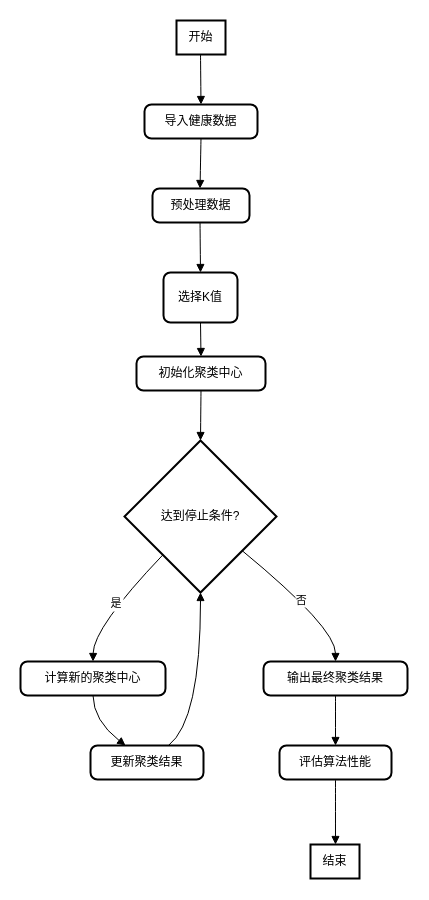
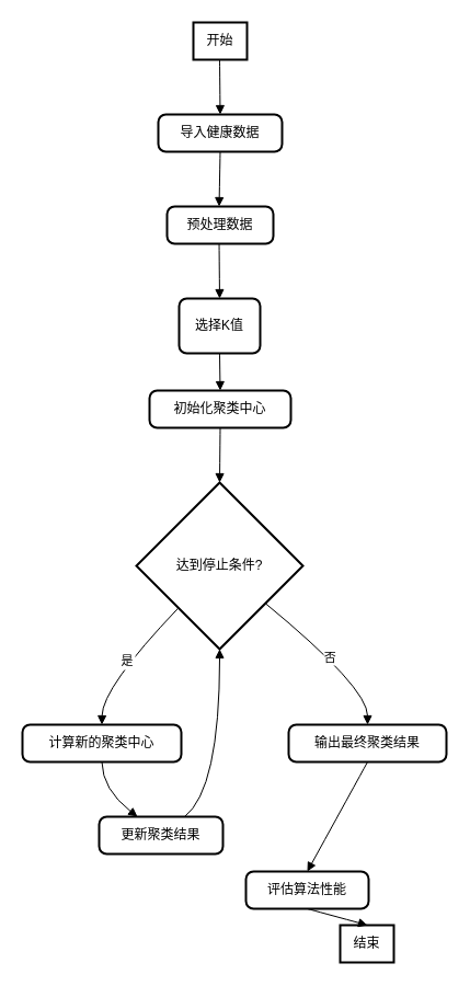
  <mxCell id="0" />
  <mxCell id="1" parent="0" />
  <mxCell id="2" value="开始" style="whiteSpace=wrap;strokeWidth=2;" vertex="1" parent="1"><mxGeometry x="176" width="49" height="34" as="geometry" y="20" /></mxCell>
  <mxCell id="3" value="导入健康数据" style="rounded=1;absoluteArcSize=1;arcSize=14;whiteSpace=wrap;strokeWidth=2;" vertex="1" parent="1"><mxGeometry x="144" y="104" width="113" height="34" as="geometry" /></mxCell>
  <mxCell id="4" value="预处理数据" style="rounded=1;absoluteArcSize=1;arcSize=14;whiteSpace=wrap;strokeWidth=2;" vertex="1" parent="1"><mxGeometry x="152" y="188" width="97" height="34" as="geometry" /></mxCell>
  <mxCell id="5" value="选择K值" style="rounded=1;absoluteArcSize=1;arcSize=14;whiteSpace=wrap;strokeWidth=2;" vertex="1" parent="1"><mxGeometry x="163" y="272" width="74" height="50" as="geometry" /></mxCell>
  <mxCell id="6" value="初始化聚类中心" style="rounded=1;absoluteArcSize=1;arcSize=14;whiteSpace=wrap;strokeWidth=2;" vertex="1" parent="1"><mxGeometry x="136" y="356" width="129" height="34" as="geometry" /></mxCell>
  <mxCell id="7" value="达到停止条件?" style="rhombus;strokeWidth=2;whiteSpace=wrap;" vertex="1" parent="1"><mxGeometry x="124" y="440" width="152" height="152" as="geometry" /></mxCell>
  <mxCell id="8" value="计算新的聚类中心" style="rounded=1;absoluteArcSize=1;arcSize=14;whiteSpace=wrap;strokeWidth=2;" vertex="1" parent="1"><mxGeometry y="661" width="145" height="34" as="geometry" x="20" /></mxCell>
  <mxCell id="9" value="更新聚类结果" style="rounded=1;absoluteArcSize=1;arcSize=14;whiteSpace=wrap;strokeWidth=2;" vertex="1" parent="1"><mxGeometry x="90" y="745" width="113" height="34" as="geometry" /></mxCell>
  <mxCell id="10" value="输出最终聚类结果" style="rounded=1;absoluteArcSize=1;arcSize=14;whiteSpace=wrap;strokeWidth=2;" vertex="1" parent="1"><mxGeometry x="263" y="661" width="144" height="34" as="geometry" /></mxCell>
- <mxCell id="11" value="评估算法性能" style="rounded=1;absoluteArcSize=1;arcSize=14;whiteSpace=wrap;strokeWidth=2;" vertex="1" parent="1"><mxGeometry x="279" y="745" width="112" height="34" as="geometry" /></mxCell>
+ <mxCell id="11" value="评估算法性能" style="rounded=1;absoluteArcSize=1;arcSize=14;whiteSpace=wrap;strokeWidth=2;" vertex="1" parent="1"><mxGeometry x="224" y="795" width="112" height="34" as="geometry" /></mxCell>
  <mxCell id="12" value="结束" style="whiteSpace=wrap;strokeWidth=2;" vertex="1" parent="1"><mxGeometry x="310" y="844" width="49" height="34" as="geometry" /></mxCell>
  <mxCell id="13" value="" style="curved=1;startArrow=none;endArrow=block;exitX=0.49;exitY=1;entryX=0.5;entryY=0;" edge="1" parent="1" source="2" target="3"><mxGeometry relative="1" as="geometry"><Array as="points" /></mxGeometry></mxCell>
  <mxCell id="14" value="" style="curved=1;startArrow=none;endArrow=block;exitX=0.5;exitY=1;entryX=0.49;entryY=0;" edge="1" parent="1" source="3" target="4"><mxGeometry relative="1" as="geometry"><Array as="points" /></mxGeometry></mxCell>
  <mxCell id="15" value="" style="curved=1;startArrow=none;endArrow=block;exitX=0.49;exitY=1;entryX=0.5;entryY=0;" edge="1" parent="1" source="4" target="5"><mxGeometry relative="1" as="geometry"><Array as="points" /></mxGeometry></mxCell>
  <mxCell id="16" value="" style="curved=1;startArrow=none;endArrow=block;exitX=0.5;exitY=1;entryX=0.5;entryY=0;" edge="1" parent="1" source="5" target="6"><mxGeometry relative="1" as="geometry"><Array as="points" /></mxGeometry></mxCell>
  <mxCell id="17" value="" style="curved=1;startArrow=none;endArrow=block;exitX=0.5;exitY=1;entryX=0.5;entryY=0;" edge="1" parent="1" source="6" target="7"><mxGeometry relative="1" as="geometry"><Array as="points" /></mxGeometry></mxCell>
  <mxCell id="18" value="是" style="curved=1;startArrow=none;endArrow=block;exitX=0.01;exitY=1;entryX=0.5;entryY=0;" edge="1" parent="1" source="7" target="8"><mxGeometry relative="1" as="geometry"><Array as="points"><mxPoint x="93" y="627" /></Array></mxGeometry></mxCell>
  <mxCell id="19" value="" style="curved=1;startArrow=none;endArrow=block;exitX=0.5;exitY=1;entryX=0.31;entryY=0;" edge="1" parent="1" source="8" target="9"><mxGeometry relative="1" as="geometry"><Array as="points"><mxPoint x="93" y="720" /></Array></mxGeometry></mxCell>
  <mxCell id="20" value="" style="curved=1;startArrow=none;endArrow=block;exitX=0.69;exitY=0;entryX=0.5;entryY=1;" edge="1" parent="1" source="9" target="7"><mxGeometry relative="1" as="geometry"><Array as="points"><mxPoint x="200" y="720" /></Array></mxGeometry></mxCell>
  <mxCell id="21" value="否" style="curved=1;startArrow=none;endArrow=block;exitX=1;exitY=0.91;entryX=0.5;entryY=0;" edge="1" parent="1" source="7" target="10"><mxGeometry relative="1" as="geometry"><Array as="points"><mxPoint x="335" y="627" /></Array></mxGeometry></mxCell>
  <mxCell id="22" value="" style="curved=1;startArrow=none;endArrow=block;exitX=0.5;exitY=1;entryX=0.5;entryY=0;" edge="1" parent="1" source="10" target="11"><mxGeometry relative="1" as="geometry"><Array as="points" /></mxGeometry></mxCell>
  <mxCell id="23" value="" style="curved=1;startArrow=none;endArrow=block;exitX=0.5;exitY=1;entryX=0.51;entryY=0;" edge="1" parent="1" source="11" target="12"><mxGeometry relative="1" as="geometry"><Array as="points" /></mxGeometry></mxCell>
